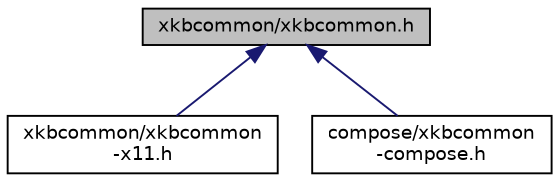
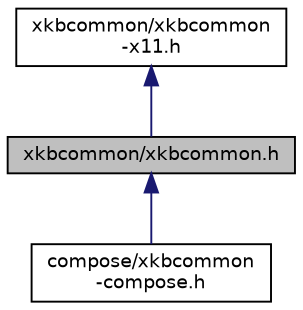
  digraph {
    node [color=black fillcolor=white fontname=Helvetica fontsize=10 shape=record style=filled]
    edge [color=midnightblue dir=back fontname=Helvetica fontsize=10 labelfontname=Helvetica labelfontsize=10 style=solid]
    n1 [fillcolor=grey75 fontcolor=black height=0.2 label="xkbcommon/xkbcommon.h" width=0.4]
    n2 [height=0.2 label="xkbcommon/xkbcommon\l-x11.h" width=0.4]
    n3 [height=0.2 label="compose/xkbcommon\l-compose.h" width=0.4]
-   n1 -> n2
+   n2 -> n1
    n1 -> n3
  }
